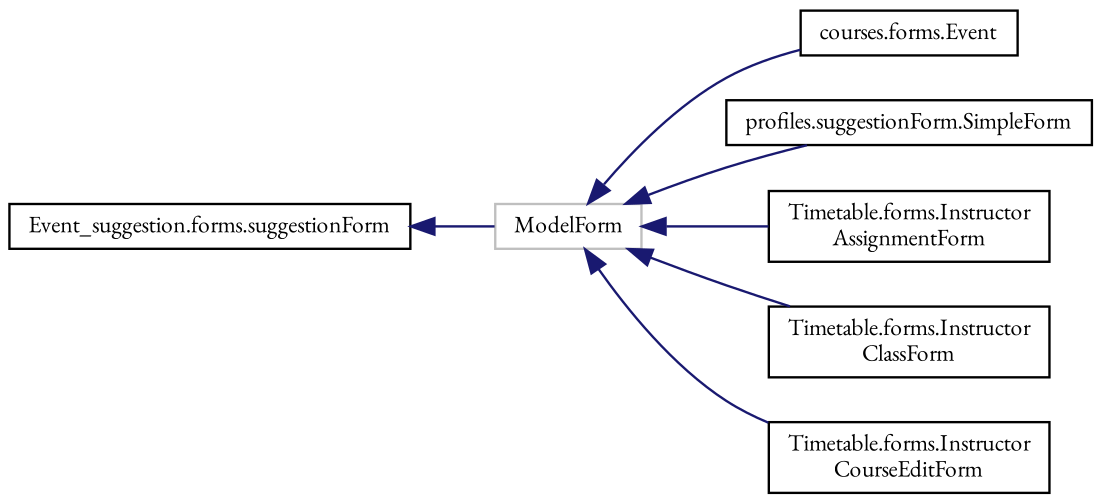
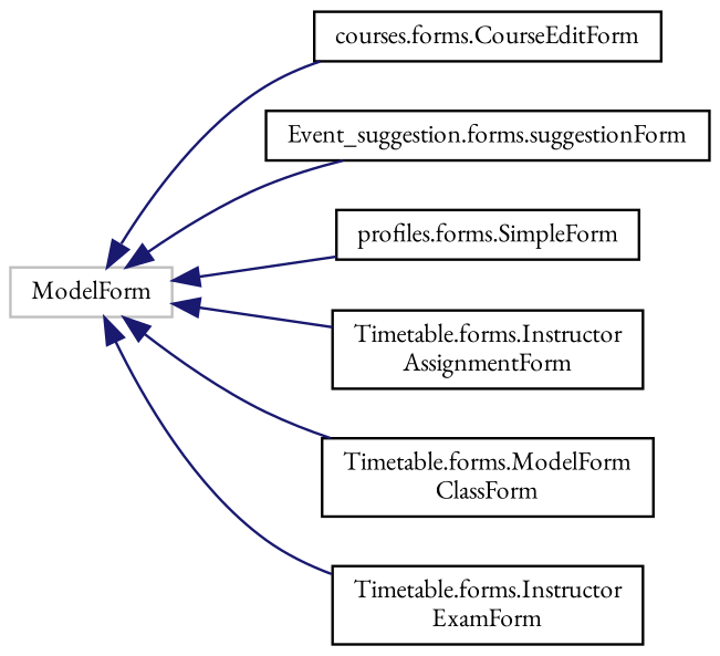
  digraph {
    fontname="EB Garamond"
    rankdir=LR
    node [color=black fillcolor=white fontname="EB Garamond" fontsize=10 shape=record style=filled]
    edge [color=midnightblue dir=back fontname="EB Garamond" fontsize=10 labelfontname=Helvetica labelfontsize=10 style=solid]
    n1 [color=grey75 height=0.2 label=ModelForm width=0.4]
-   n2 [height=0.2 label="courses.forms.Event" width=0.4]
+   n2 [height=0.2 label="courses.forms.CourseEditForm" width=0.4]
    n3 [height=0.2 label="Event_suggestion.forms.suggestionForm" width=0.4]
-   n4 [height=0.2 label="profiles.suggestionForm.SimpleForm" width=0.4]
+   n4 [height=0.2 label="profiles.forms.SimpleForm" width=0.4]
    n5 [height=0.2 label="Timetable.forms.Instructor\lAssignmentForm" width=0.4]
-   n6 [height=0.2 label="Timetable.forms.Instructor\lClassForm" width=0.4]
-   n7 [height=0.2 label="Timetable.forms.Instructor\lCourseEditForm" width=0.4]
+   n6 [height=0.2 label="Timetable.forms.ModelForm\lClassForm" width=0.4]
+   n7 [height=0.2 label="Timetable.forms.Instructor\lExamForm" width=0.4]
    n1 -> n2
-   n3 -> n1
+   n1 -> n3
    n1 -> n4
    n1 -> n5
    n1 -> n6
    n1 -> n7
  }
